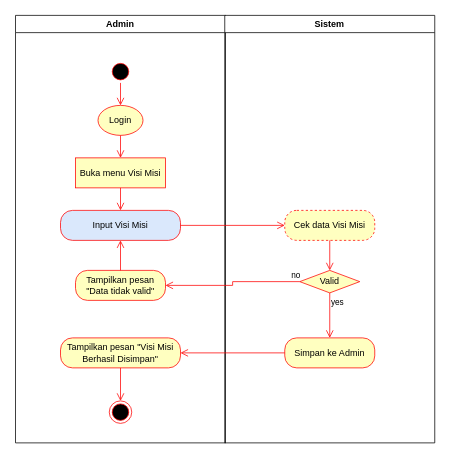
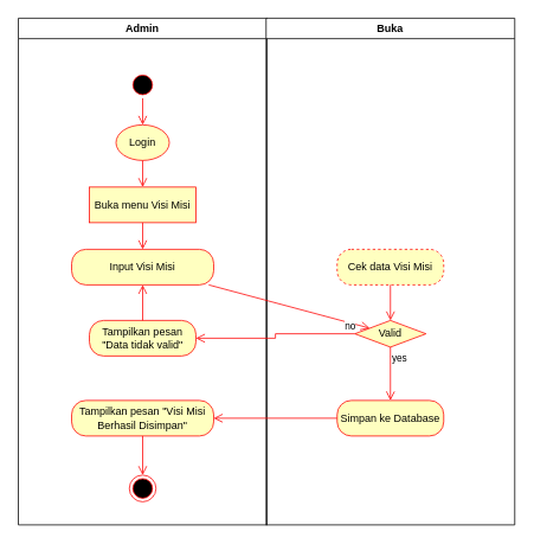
  <mxCell id="0" />
  <mxCell id="1" parent="0" />
  <mxCell id="2" value="Admin" style="swimlane;whiteSpace=wrap" parent="1" vertex="1"><mxGeometry x="20" y="20" width="280" height="570" as="geometry" /></mxCell>
  <mxCell id="3" value="" style="ellipse;html=1;shape=startState;fillColor=#000000;strokeColor=#ff0000;" parent="2" vertex="1"><mxGeometry x="125" y="60" width="30" height="30" as="geometry" /></mxCell>
  <mxCell id="4" value="" style="html=1;verticalAlign=bottom;endArrow=open;endSize=8;strokeColor=#ff0000;rounded=0;entryX=0.5;entryY=0;entryDx=0;entryDy=0;" parent="2" source="3" target="5" edge="1"><mxGeometry relative="1" as="geometry"><mxPoint x="140" y="150" as="targetPoint" /></mxGeometry></mxCell>
  <mxCell id="5" value="Login" style="ellipse;whiteSpace=wrap;html=1;arcSize=40;fontColor=#000000;fillColor=#ffffc0;strokeColor=#ff0000;" parent="2" vertex="1"><mxGeometry x="110" y="120" width="60" height="40" as="geometry" /></mxCell>
  <mxCell id="6" value="Buka menu Visi Misi" style="whiteSpace=wrap;html=1;arcSize=40;fontColor=#000000;fillColor=#ffffc0;strokeColor=#ff0000;rounded=0;" parent="2" vertex="1"><mxGeometry x="80" y="190" width="120" height="40" as="geometry" /></mxCell>
  <mxCell id="7" value="" style="edgeStyle=orthogonalEdgeStyle;html=1;verticalAlign=bottom;endArrow=open;endSize=8;strokeColor=#ff0000;rounded=0;entryX=0.5;entryY=0;entryDx=0;entryDy=0;" parent="2" source="6" target="9" edge="1"><mxGeometry relative="1" as="geometry"><mxPoint x="140" y="340" as="targetPoint" /></mxGeometry></mxCell>
  <mxCell id="8" value="" style="html=1;verticalAlign=bottom;endArrow=open;endSize=8;strokeColor=#ff0000;rounded=0;exitX=0.5;exitY=1;exitDx=0;exitDy=0;entryX=0.5;entryY=0;entryDx=0;entryDy=0;" parent="2" source="5" target="6" edge="1"><mxGeometry relative="1" as="geometry"><mxPoint x="340" y="170" as="targetPoint" /></mxGeometry></mxCell>
- <mxCell id="9" value="Input Visi Misi" style="rounded=1;whiteSpace=wrap;html=1;arcSize=40;fontColor=#000000;fillColor=#dae8fc;strokeColor=#ff0000;" parent="2" vertex="1"><mxGeometry x="60" y="260" width="160" height="40" as="geometry" /></mxCell>
+ <mxCell id="9" value="Input Visi Misi" style="rounded=1;whiteSpace=wrap;html=1;arcSize=40;fontColor=#000000;fillColor=#ffffc0;strokeColor=#ff0000;" parent="2" vertex="1"><mxGeometry x="60" y="260" width="160" height="40" as="geometry" /></mxCell>
  <mxCell id="10" value="Tampilkan pesan &quot;Data tidak valid&quot;" style="rounded=1;whiteSpace=wrap;html=1;arcSize=40;fontColor=#000000;fillColor=#ffffc0;strokeColor=#ff0000;" parent="2" vertex="1"><mxGeometry x="80" y="340" width="120" height="40" as="geometry" /></mxCell>
  <mxCell id="11" value="" style="html=1;verticalAlign=bottom;endArrow=open;endSize=8;strokeColor=#ff0000;rounded=0;exitX=0.5;exitY=0;exitDx=0;exitDy=0;entryX=0.5;entryY=1;entryDx=0;entryDy=0;" parent="2" source="10" target="9" edge="1"><mxGeometry relative="1" as="geometry"><mxPoint x="140" y="450" as="targetPoint" /></mxGeometry></mxCell>
  <mxCell id="12" value="Tampilkan pesan &quot;Visi Misi Berhasil Disimpan&lt;span style=&quot;background-color: transparent; color: light-dark(rgb(0, 0, 0), rgb(237, 237, 237));&quot;&gt;&quot;&lt;/span&gt;" style="rounded=1;whiteSpace=wrap;html=1;arcSize=40;fontColor=#000000;fillColor=#ffffc0;strokeColor=#ff0000;" parent="2" vertex="1"><mxGeometry x="60" y="430" width="160" height="40" as="geometry" /></mxCell>
  <mxCell id="13" value="" style="html=1;verticalAlign=bottom;endArrow=open;endSize=8;strokeColor=#ff0000;rounded=0;entryX=0.5;entryY=0;entryDx=0;entryDy=0;" parent="2" source="12" target="14" edge="1"><mxGeometry relative="1" as="geometry"><mxPoint x="140" y="530" as="targetPoint" /></mxGeometry></mxCell>
  <mxCell id="14" value="" style="ellipse;html=1;shape=endState;fillColor=#000000;strokeColor=#ff0000;" parent="2" vertex="1"><mxGeometry x="125" y="514" width="30" height="30" as="geometry" /></mxCell>
- <mxCell id="15" value="Sistem" style="swimlane;whiteSpace=wrap" parent="1" vertex="1"><mxGeometry x="299" y="20" width="280" height="570" as="geometry" /></mxCell>
+ <mxCell id="15" value="Buka" style="swimlane;whiteSpace=wrap" parent="1" vertex="1"><mxGeometry x="299" y="20" width="280" height="570" as="geometry" /></mxCell>
  <mxCell id="16" value="Cek data Visi Misi" style="rounded=1;whiteSpace=wrap;html=1;arcSize=40;fontColor=#000000;fillColor=#ffffc0;strokeColor=#ff0000;dashed=1;" parent="15" vertex="1"><mxGeometry x="80" y="260" width="120" height="40" as="geometry" /></mxCell>
  <mxCell id="17" value="" style="edgeStyle=orthogonalEdgeStyle;html=1;verticalAlign=bottom;endArrow=open;endSize=8;strokeColor=#ff0000;rounded=0;entryX=0.5;entryY=0;entryDx=0;entryDy=0;" parent="15" source="16" target="18" edge="1"><mxGeometry relative="1" as="geometry"><mxPoint x="140" y="370" as="targetPoint" /></mxGeometry></mxCell>
  <mxCell id="18" value="Valid" style="rhombus;whiteSpace=wrap;html=1;fontColor=#000000;fillColor=#ffffc0;strokeColor=#ff0000;" parent="15" vertex="1"><mxGeometry x="100" y="340" width="80" height="30" as="geometry" /></mxCell>
  <mxCell id="19" value="yes" style="edgeStyle=orthogonalEdgeStyle;html=1;align=left;verticalAlign=top;endArrow=open;endSize=8;strokeColor=#ff0000;rounded=0;entryX=0.5;entryY=0;entryDx=0;entryDy=0;" parent="15" source="18" target="20" edge="1"><mxGeometry x="-1" relative="1" as="geometry"><mxPoint x="140" y="430" as="targetPoint" /></mxGeometry></mxCell>
- <mxCell id="20" value="Simpan ke Admin" style="rounded=1;whiteSpace=wrap;html=1;arcSize=40;fontColor=#000000;fillColor=#ffffc0;strokeColor=#ff0000;" parent="15" vertex="1"><mxGeometry x="80" y="430" width="120" height="40" as="geometry" /></mxCell>
- <mxCell id="21" value="" style="html=1;verticalAlign=bottom;endArrow=open;endSize=8;strokeColor=#ff0000;rounded=0;entryX=0;entryY=0.5;entryDx=0;entryDy=0;" parent="1" source="9" target="16" edge="1"><mxGeometry relative="1" as="geometry"><mxPoint x="156" y="480" as="targetPoint" /></mxGeometry></mxCell>
+ <mxCell id="20" value="Simpan ke Database" style="rounded=1;whiteSpace=wrap;html=1;arcSize=40;fontColor=#000000;fillColor=#ffffc0;strokeColor=#ff0000;" parent="15" vertex="1"><mxGeometry x="80" y="430" width="120" height="40" as="geometry" /></mxCell>
+ <mxCell id="21" value="" style="html=1;verticalAlign=bottom;endArrow=open;endSize=8;strokeColor=#ff0000;rounded=0;" parent="1" source="9" target="18" edge="1"><mxGeometry relative="1" as="geometry"><mxPoint x="156" y="480" as="targetPoint" /></mxGeometry></mxCell>
  <mxCell id="22" value="no" style="edgeStyle=orthogonalEdgeStyle;html=1;align=left;verticalAlign=bottom;endArrow=open;endSize=8;strokeColor=#ff0000;rounded=0;exitX=0;exitY=0.5;exitDx=0;exitDy=0;entryX=1;entryY=0.5;entryDx=0;entryDy=0;" parent="1" source="18" target="10" edge="1"><mxGeometry x="-0.855" relative="1" as="geometry"><mxPoint x="216" y="390" as="targetPoint" /><mxPoint as="offset" /></mxGeometry></mxCell>
  <mxCell id="23" value="" style="edgeStyle=orthogonalEdgeStyle;html=1;verticalAlign=bottom;endArrow=open;endSize=8;strokeColor=#ff0000;rounded=0;entryX=1;entryY=0.5;entryDx=0;entryDy=0;" parent="1" source="20" target="12" edge="1"><mxGeometry relative="1" as="geometry"><mxPoint x="439" y="550" as="targetPoint" /></mxGeometry></mxCell>
